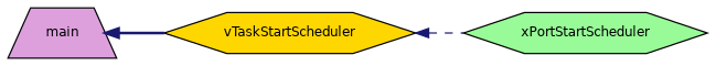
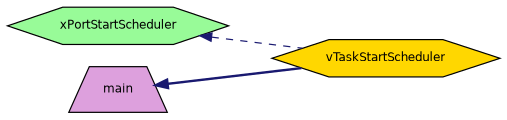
  digraph {
    rankdir=LR
    node [color=black fontname=Helvetica fontsize=10 shape=hexagon style=filled]
    edge [color=midnightblue dir=back fontname=Helvetica fontsize=10 labelfontname=Helvetica labelfontsize=10]
    n1 [fillcolor=palegreen fontcolor=black height=0.2 label=xPortStartScheduler width=0.4]
    n2 [fillcolor=gold height=0.2 label=vTaskStartScheduler width=0.4]
    n3 [fillcolor=plum height=0.2 label=main shape=trapezium width=0.4]
-   n2 -> n1 [style=dashed]
+   n1 -> n2 [style=dashed]
    n3 -> n2 [style=bold]
  }
